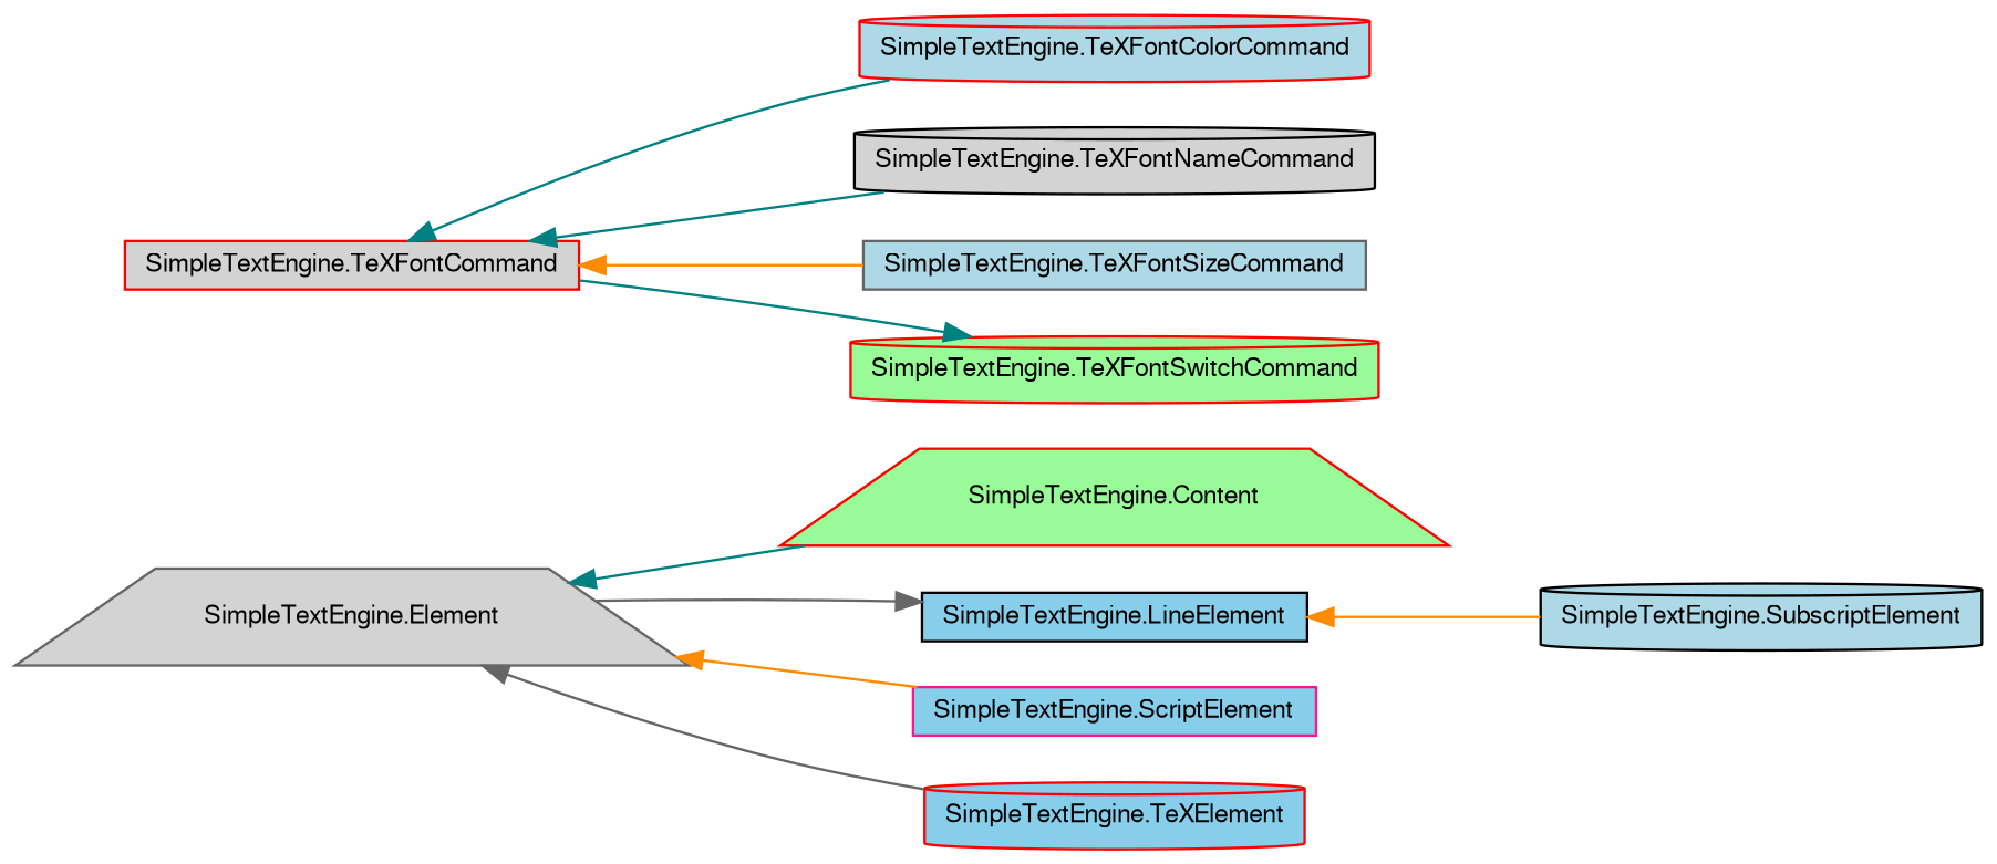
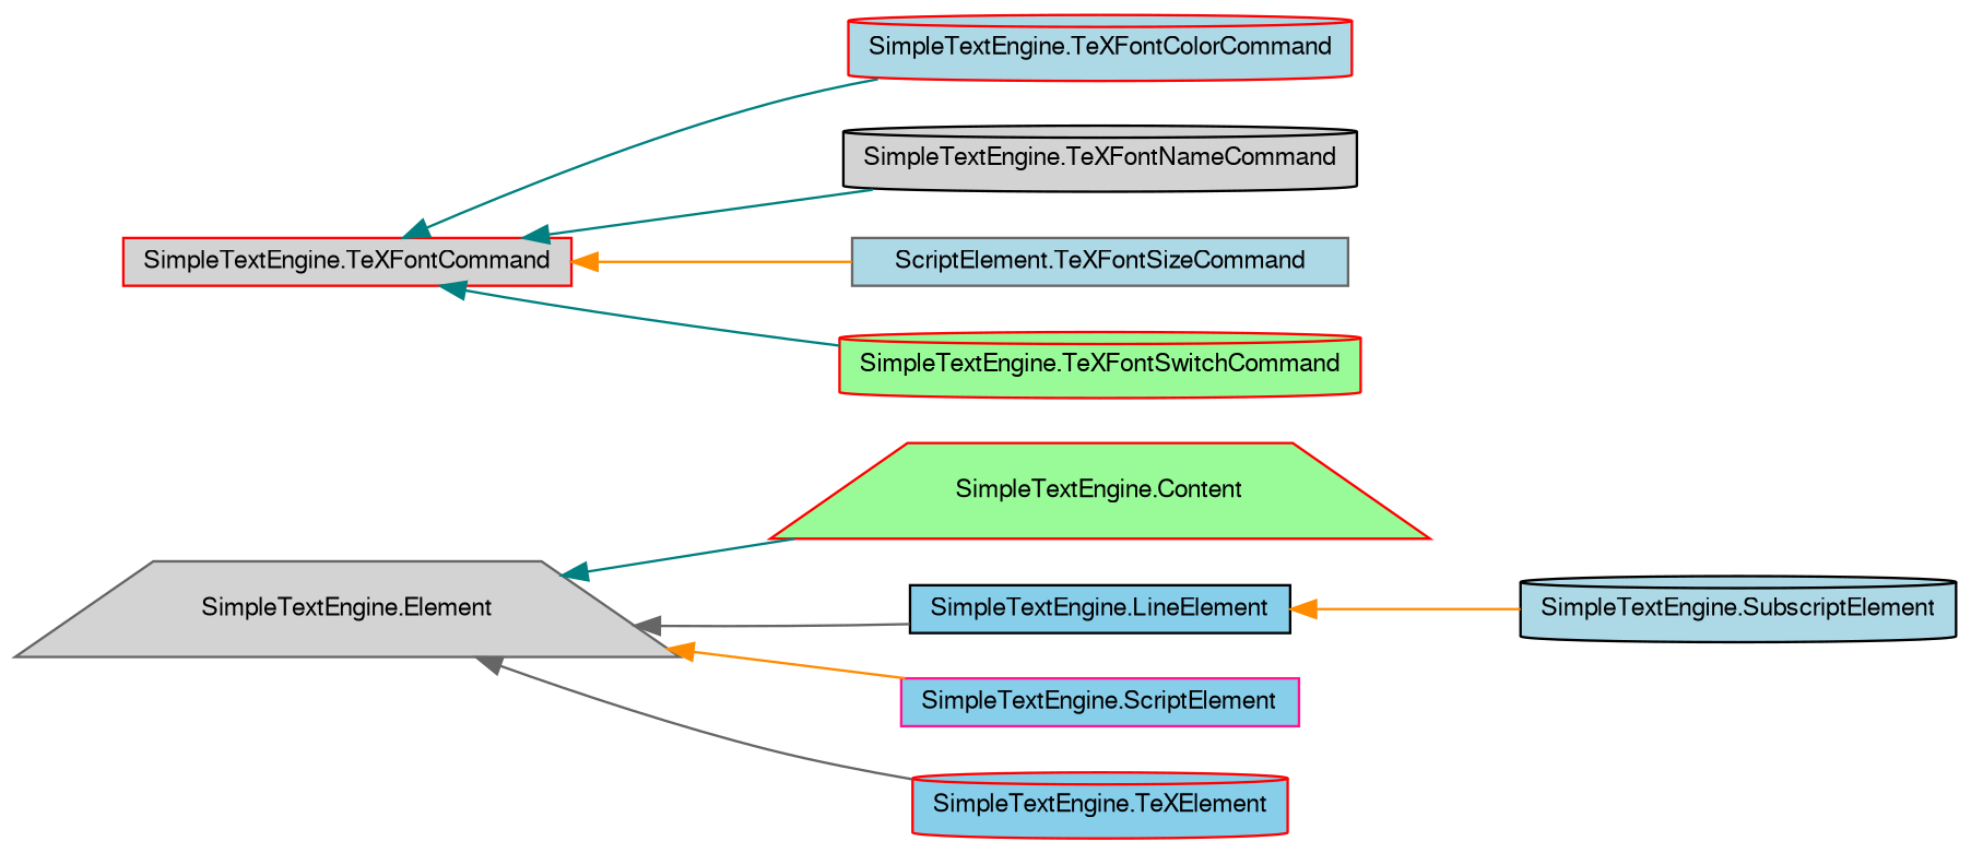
  digraph {
    rankdir=LR
    node [color=red fillcolor=lightgrey fontname=FreeSans fontsize=10 shape=cylinder style=filled]
    edge [color=teal dir=back fontname=FreeSans fontsize=10 labelfontname=FreeSans labelfontsize=10 style=solid]
    n1 [color=gray40 height=0.2 label="SimpleTextEngine.Element" shape=trapezium width=0.4]
    n2 [fillcolor=palegreen height=0.2 label="SimpleTextEngine.Content" shape=trapezium width=0.4]
    n3 [color=black fillcolor=skyblue height=0.2 label="SimpleTextEngine.LineElement" shape=box width=0.4]
    n4 [color=deeppink fillcolor=skyblue height=0.2 label="SimpleTextEngine.ScriptElement" shape=box width=0.4]
    n5 [fillcolor=skyblue height=0.2 label="SimpleTextEngine.TeXElement" width=0.4]
    n6 [color=black fillcolor=lightblue height=0.2 label="SimpleTextEngine.SubscriptElement" width=0.4]
    n7 [height=0.2 label="SimpleTextEngine.TeXFontCommand" shape=box width=0.4]
    n8 [fillcolor=lightblue height=0.2 label="SimpleTextEngine.TeXFontColorCommand" width=0.4]
    n9 [color=black height=0.2 label="SimpleTextEngine.TeXFontNameCommand" width=0.4]
-   n10 [color=gray40 fillcolor=lightblue height=0.2 label="SimpleTextEngine.TeXFontSizeCommand" shape=box width=0.4]
+   n10 [color=gray40 fillcolor=lightblue height=0.2 label="ScriptElement.TeXFontSizeCommand" shape=box width=0.4]
    n11 [fillcolor=palegreen height=0.2 label="SimpleTextEngine.TeXFontSwitchCommand" width=0.4]
    n1 -> n2
-   n3 -> n1 [color=gray40]
+   n1 -> n3 [color=gray40]
    n1 -> n4 [color=darkorange]
    n1 -> n5 [color=gray40]
    n3 -> n6 [color=darkorange]
    n7 -> n8
    n7 -> n9
    n7 -> n10 [color=darkorange]
-   n11 -> n7
+   n7 -> n11
  }
